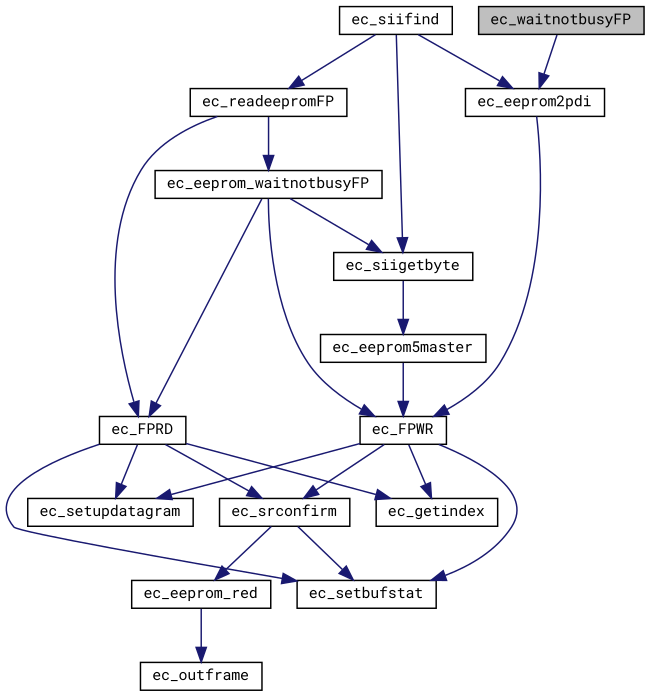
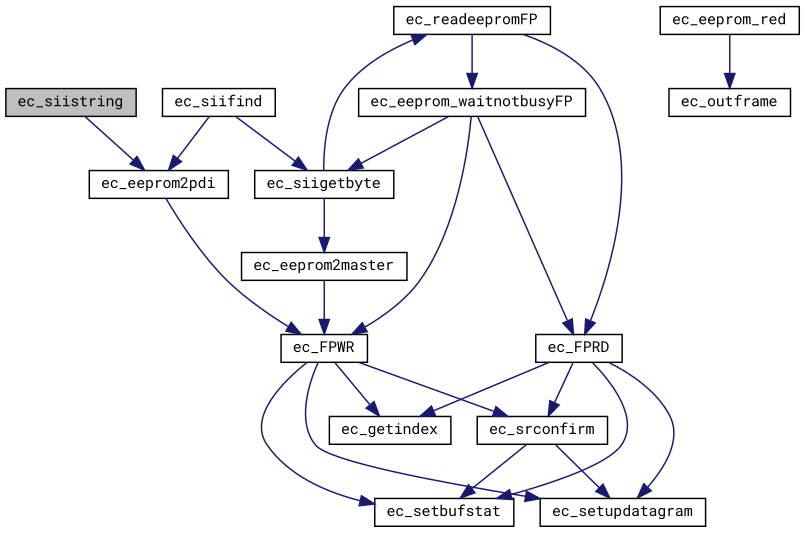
  digraph {
    fontname="Roboto Mono"
    rankdir=TB
    node [color=black fillcolor=white fontname="Roboto Mono" fontsize=10 shape=record style=filled]
    edge [color=midnightblue fontname="Roboto Mono" fontsize=10 labelfontname=Helvetica labelfontsize=10 style=solid]
-   n1 [fillcolor=grey75 fontcolor=black height=0.2 label=ec_waitnotbusyFP width=0.4]
+   n1 [fillcolor=grey75 fontcolor=black height=0.2 label=ec_siistring width=0.4]
    n2 [height=0.2 label=ec_eeprom2pdi width=0.4]
    n3 [height=0.2 label=ec_FPWR width=0.4]
    n4 [height=0.2 label=ec_siifind width=0.4]
    n5 [height=0.2 label=ec_siigetbyte width=0.4]
-   n6 [height=0.2 label=ec_eeprom5master width=0.4]
+   n6 [height=0.2 label=ec_eeprom2master width=0.4]
    n7 [height=0.2 label=ec_readeepromFP width=0.4]
    n8 [height=0.2 label=ec_getindex width=0.4]
    n9 [height=0.2 label=ec_setbufstat width=0.4]
    n10 [height=0.2 label=ec_setupdatagram width=0.4]
    n11 [height=0.2 label=ec_srconfirm width=0.4]
    n12 [height=0.2 label=ec_eeprom_red width=0.4]
    n13 [height=0.2 label=ec_outframe width=0.4]
    n14 [height=0.2 label=ec_eeprom_waitnotbusyFP width=0.4]
    n15 [height=0.2 label=ec_FPRD width=0.4]
    n1 -> n2
    n2 -> n3
    n3 -> n8
    n3 -> n9
    n3 -> n10
    n3 -> n11
    n4 -> n2
    n4 -> n5
    n5 -> n6
-   n4 -> n7
+   n5 -> n7
    n6 -> n3
    n7 -> n14
    n7 -> n15
    n11 -> n9
-   n11 -> n12
+   n11 -> n10
    n12 -> n13
    n14 -> n3
    n14 -> n5
    n14 -> n15
    n15 -> n8
    n15 -> n9
    n15 -> n10
    n15 -> n11
  }
